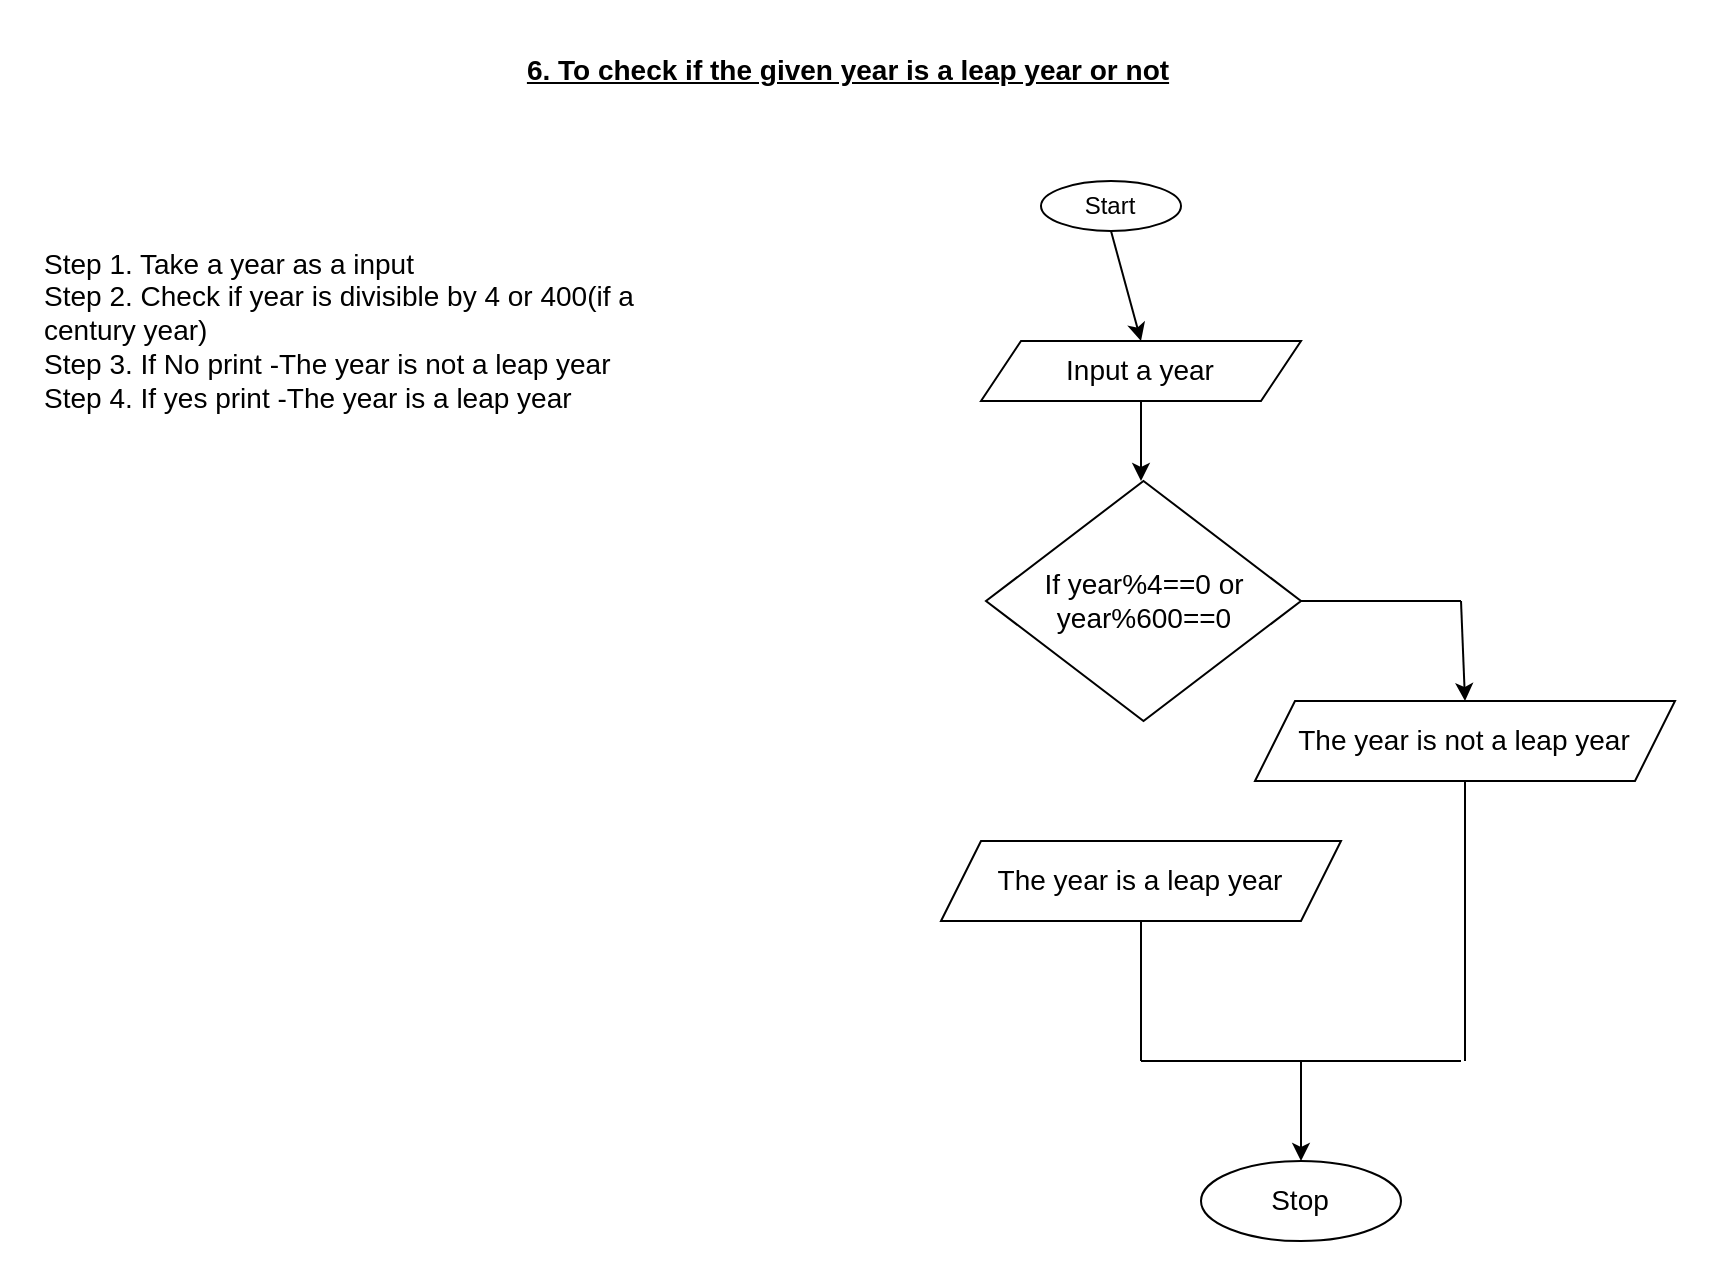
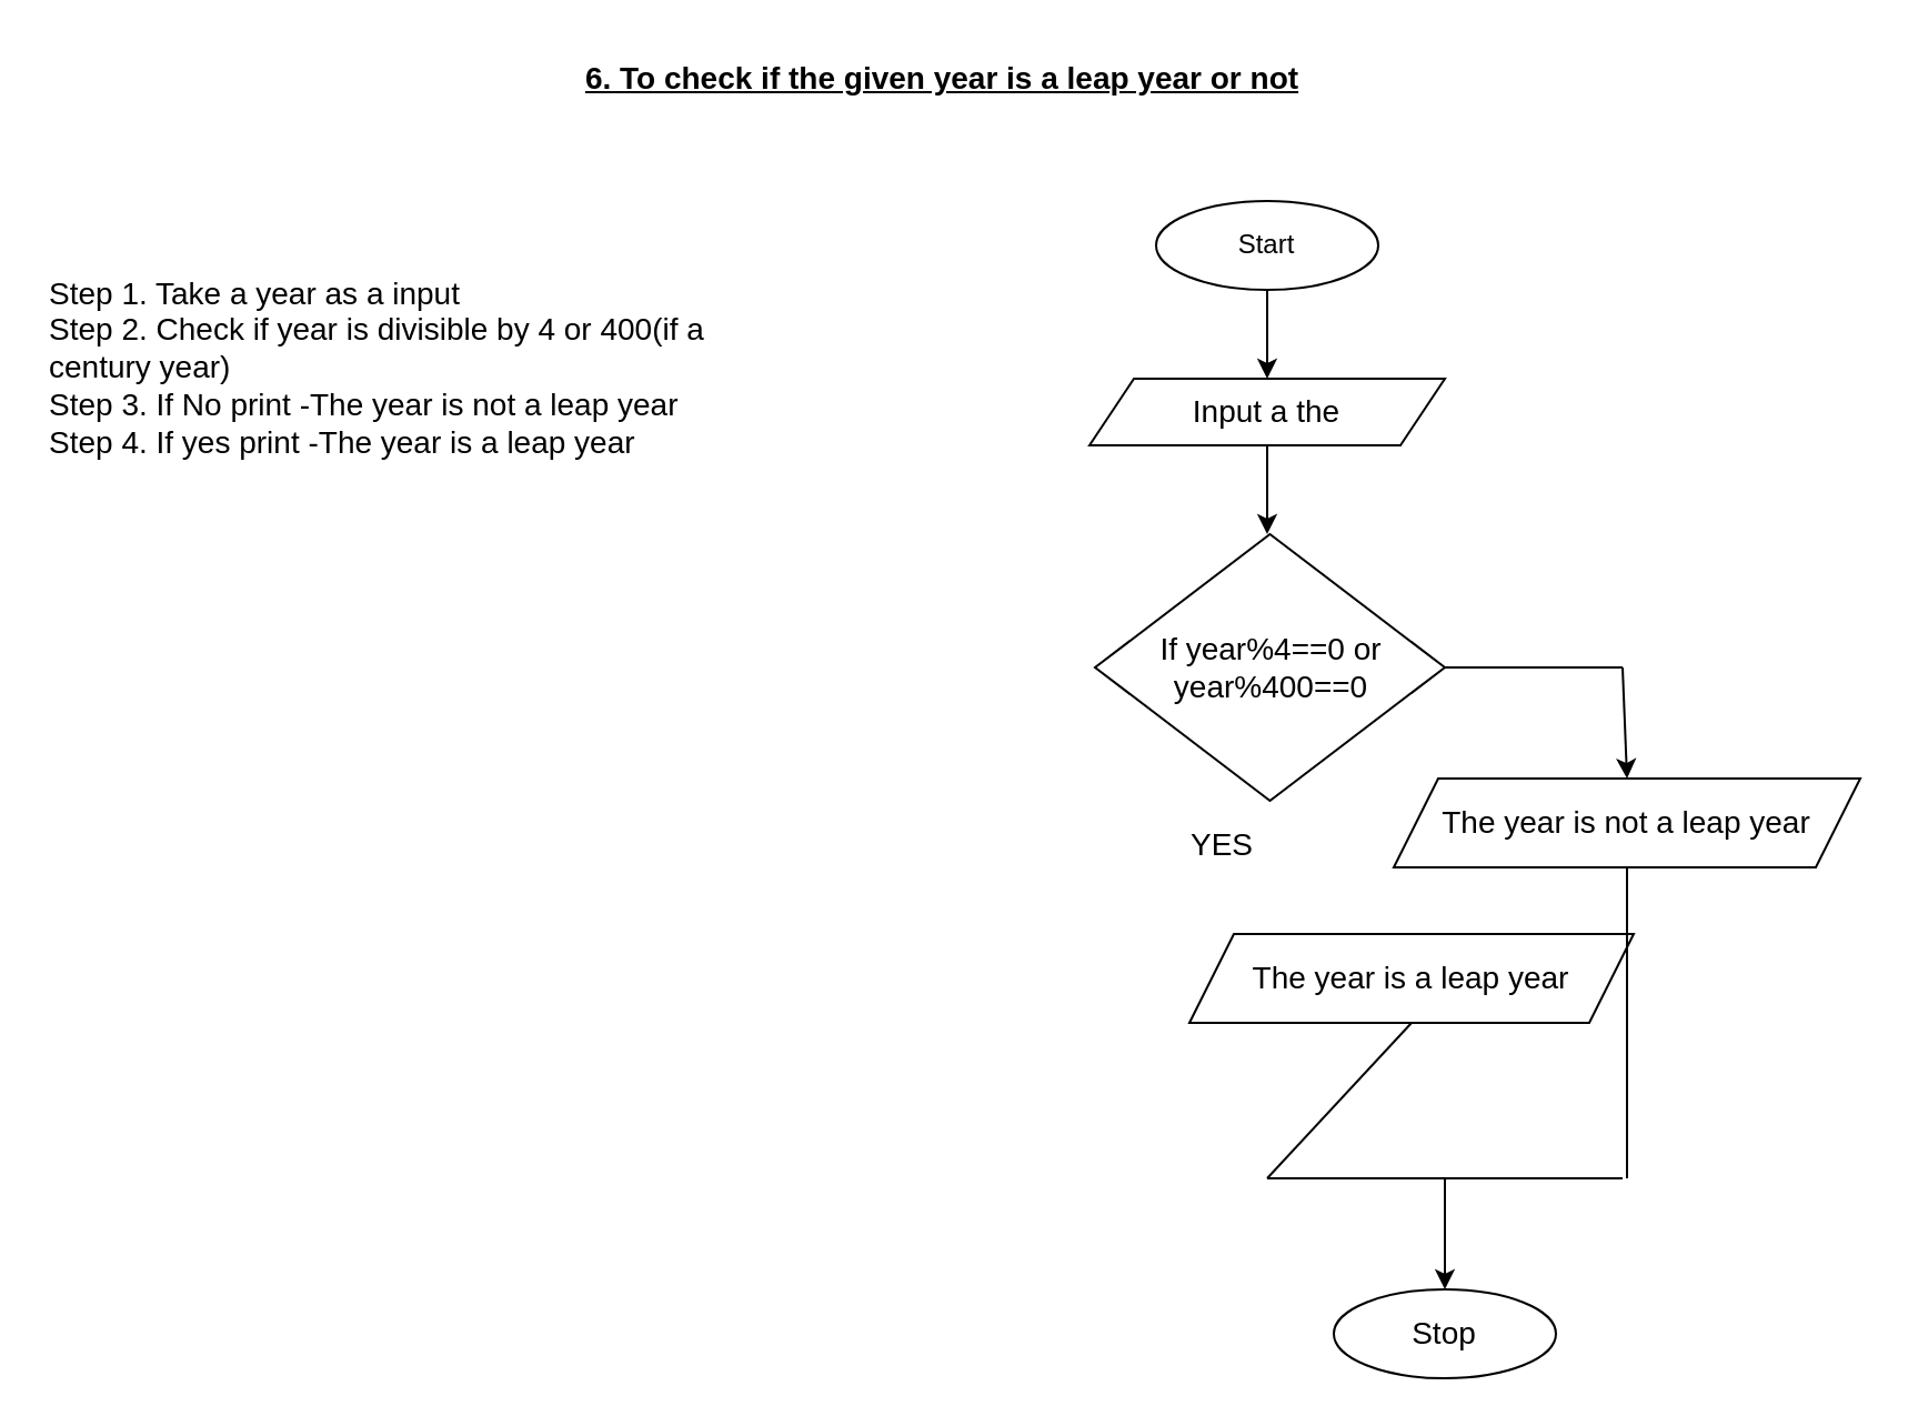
  <mxCell id="0" />
  <mxCell id="1" parent="0" />
  <mxCell id="2" value="&lt;font style=&quot;font-size: 14px&quot;&gt;&lt;b&gt;&lt;u&gt;6. To check if the given year is a leap year or not&lt;/u&gt;&lt;/b&gt;&lt;/font&gt;" style="text;html=1;strokeColor=none;fillColor=none;align=center;verticalAlign=middle;whiteSpace=wrap;rounded=0;" vertex="1" parent="1"><mxGeometry x="239" y="20" width="370" height="30" as="geometry" /></mxCell>
- <mxCell id="3" value="Start" style="ellipse;whiteSpace=wrap;html=1;" vertex="1" parent="1"><mxGeometry x="520" y="90" width="70" height="25" as="geometry" /></mxCell>
+ <mxCell id="3" value="Start" style="ellipse;whiteSpace=wrap;html=1;" vertex="1" parent="1"><mxGeometry x="520" y="90" width="100" height="40" as="geometry" /></mxCell>
  <mxCell id="4" value="" style="endArrow=classic;html=1;exitX=0.5;exitY=1;exitDx=0;exitDy=0;" edge="1" parent="1" source="3"><mxGeometry width="50" height="50" relative="1" as="geometry"><mxPoint x="400" y="260" as="sourcePoint" /><mxPoint x="570" y="170" as="targetPoint" /><Array as="points" /></mxGeometry></mxCell>
- <mxCell id="5" value="&lt;font style=&quot;font-size: 14px&quot;&gt;Input a year&lt;/font&gt;" style="shape=parallelogram;perimeter=parallelogramPerimeter;whiteSpace=wrap;html=1;fixedSize=1;" vertex="1" parent="1"><mxGeometry x="490" y="170" width="160" height="30" as="geometry" /></mxCell>
+ <mxCell id="5" value="&lt;font style=&quot;font-size: 14px&quot;&gt;Input a the&lt;/font&gt;" style="shape=parallelogram;perimeter=parallelogramPerimeter;whiteSpace=wrap;html=1;fixedSize=1;" vertex="1" parent="1"><mxGeometry x="490" y="170" width="160" height="30" as="geometry" /></mxCell>
  <mxCell id="6" value="" style="endArrow=classic;html=1;exitX=0.5;exitY=1;exitDx=0;exitDy=0;" edge="1" parent="1" source="5"><mxGeometry width="50" height="50" relative="1" as="geometry"><mxPoint x="400" y="260" as="sourcePoint" /><mxPoint x="570" y="240" as="targetPoint" /></mxGeometry></mxCell>
- <mxCell id="7" value="&lt;font style=&quot;font-size: 14px&quot;&gt;If year%4==0 or&lt;br&gt;year%600==0&lt;/font&gt;" style="rhombus;whiteSpace=wrap;html=1;" vertex="1" parent="1"><mxGeometry x="492.5" y="240" width="157.5" height="120" as="geometry" /></mxCell>
+ <mxCell id="7" value="&lt;font style=&quot;font-size: 14px&quot;&gt;If year%4==0 or&lt;br&gt;year%400==0&lt;/font&gt;" style="rhombus;whiteSpace=wrap;html=1;" vertex="1" parent="1"><mxGeometry x="492.5" y="240" width="157.5" height="120" as="geometry" /></mxCell>
  <mxCell id="8" value="" style="endArrow=none;html=1;exitX=1;exitY=0.5;exitDx=0;exitDy=0;" edge="1" parent="1" source="7"><mxGeometry width="50" height="50" relative="1" as="geometry"><mxPoint x="400" y="240" as="sourcePoint" /><mxPoint x="730" y="300" as="targetPoint" /></mxGeometry></mxCell>
  <mxCell id="9" value="" style="endArrow=classic;html=1;entryX=0.5;entryY=0;entryDx=0;entryDy=0;" edge="1" parent="1" target="11"><mxGeometry width="50" height="50" relative="1" as="geometry"><mxPoint x="730" y="300" as="sourcePoint" /><mxPoint x="730" y="330" as="targetPoint" /></mxGeometry></mxCell>
- <mxCell id="10" value="&lt;font style=&quot;font-size: 14px&quot;&gt;The year is a leap year&lt;/font&gt;" style="shape=parallelogram;perimeter=parallelogramPerimeter;whiteSpace=wrap;html=1;fixedSize=1;" vertex="1" parent="1"><mxGeometry x="470" y="420" width="200" height="40" as="geometry" /></mxCell>
+ <mxCell id="10" value="&lt;font style=&quot;font-size: 14px&quot;&gt;The year is a leap year&lt;/font&gt;" style="shape=parallelogram;perimeter=parallelogramPerimeter;whiteSpace=wrap;html=1;fixedSize=1;" vertex="1" parent="1"><mxGeometry x="535" y="420" width="200" height="40" as="geometry" /></mxCell>
  <mxCell id="11" value="&lt;font style=&quot;font-size: 14px&quot;&gt;The year is not a leap year&lt;/font&gt;" style="shape=parallelogram;perimeter=parallelogramPerimeter;whiteSpace=wrap;html=1;fixedSize=1;" vertex="1" parent="1"><mxGeometry x="627" y="350" width="210" height="40" as="geometry" /></mxCell>
+ <mxCell id="12" value="&lt;font style=&quot;font-size: 14px&quot;&gt;YES&lt;/font&gt;" style="text;html=1;strokeColor=none;fillColor=none;align=center;verticalAlign=middle;whiteSpace=wrap;rounded=0;" vertex="1" parent="1"><mxGeometry x="530" y="370" width="40" height="20" as="geometry" /></mxCell>
  <mxCell id="13" value="&lt;div&gt;&lt;span style=&quot;font-size: 14px&quot;&gt;Step 1. Take a year as a input&lt;/span&gt;&lt;br&gt;&lt;span style=&quot;font-size: 14px&quot;&gt;Step 2. Check if year is divisible by 4 or 400(if a century year)&lt;/span&gt;&lt;br&gt;&lt;span style=&quot;font-size: 14px&quot;&gt;Step 3. If No print -The year is not a leap year&lt;/span&gt;&lt;br&gt;&lt;span style=&quot;font-size: 14px&quot;&gt;Step 4. If yes print -The year is a leap year&lt;/span&gt;&lt;br&gt;&lt;/div&gt;" style="text;html=1;strokeColor=none;fillColor=none;align=left;verticalAlign=middle;whiteSpace=wrap;rounded=0;" vertex="1" parent="1"><mxGeometry x="20" y="120" width="320" height="90" as="geometry" /></mxCell>
  <mxCell id="14" value="" style="endArrow=none;html=1;exitX=0.5;exitY=1;exitDx=0;exitDy=0;" edge="1" parent="1" source="11"><mxGeometry width="50" height="50" relative="1" as="geometry"><mxPoint x="400" y="380" as="sourcePoint" /><mxPoint x="732" y="530" as="targetPoint" /></mxGeometry></mxCell>
  <mxCell id="15" value="" style="endArrow=none;html=1;exitX=0.5;exitY=1;exitDx=0;exitDy=0;" edge="1" parent="1" source="10"><mxGeometry width="50" height="50" relative="1" as="geometry"><mxPoint x="400" y="380" as="sourcePoint" /><mxPoint x="570" y="530" as="targetPoint" /></mxGeometry></mxCell>
  <mxCell id="16" value="" style="endArrow=none;html=1;" edge="1" parent="1"><mxGeometry width="50" height="50" relative="1" as="geometry"><mxPoint x="570" y="530" as="sourcePoint" /><mxPoint x="730" y="530" as="targetPoint" /></mxGeometry></mxCell>
  <mxCell id="17" value="" style="endArrow=classic;html=1;" edge="1" parent="1"><mxGeometry width="50" height="50" relative="1" as="geometry"><mxPoint x="650" y="530" as="sourcePoint" /><mxPoint x="650" y="580" as="targetPoint" /></mxGeometry></mxCell>
  <mxCell id="18" value="&lt;font style=&quot;font-size: 14px&quot;&gt;Stop&lt;/font&gt;" style="ellipse;whiteSpace=wrap;html=1;" vertex="1" parent="1"><mxGeometry x="600" y="580" width="100" height="40" as="geometry" /></mxCell>
